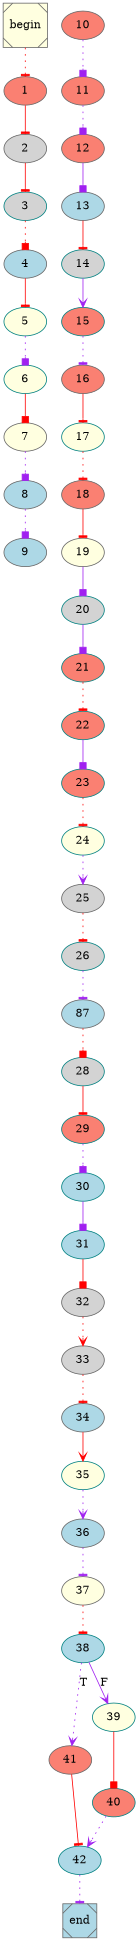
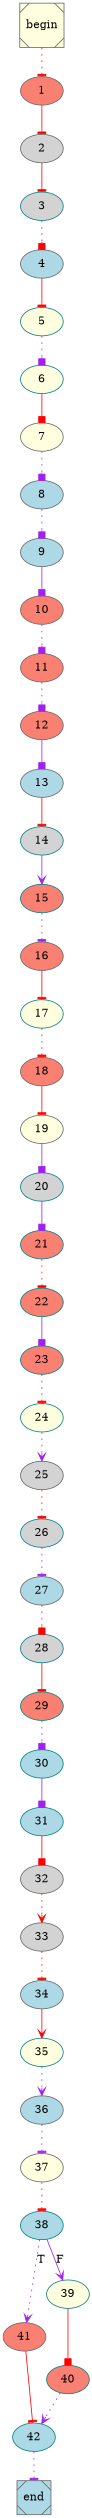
  digraph {
    node [color=gray40 fillcolor=salmon style=filled]
    edge [arrowhead=tee color=red style=dotted]
    begin [fillcolor=lightyellow shape=Msquare]
    1
    2 [fillcolor=lightgrey]
    end [fillcolor=lightblue shape=Msquare]
    3 [color=teal fillcolor=lightgrey]
    4 [fillcolor=lightblue]
    5 [color=teal fillcolor=lightyellow]
    6 [color=teal fillcolor=lightyellow]
    7 [fillcolor=lightyellow]
    8 [fillcolor=lightblue]
    9 [fillcolor=lightblue]
    10
    11
    12
    13 [fillcolor=lightblue]
    14 [color=teal fillcolor=lightgrey]
    15 [color=teal]
    16
    17 [color=teal fillcolor=lightyellow]
    18
    19 [fillcolor=lightyellow]
    20 [color=teal fillcolor=lightgrey]
    21 [color=teal]
    22 [color=teal]
    23 [color=teal]
    24 [color=teal fillcolor=lightyellow]
    25 [fillcolor=lightgrey]
    26 [color=teal fillcolor=lightgrey]
-   27 [fillcolor=lightblue label=87]
+   27 [fillcolor=lightblue]
    28 [color=teal fillcolor=lightgrey]
    29 [color=teal]
    30 [color=teal fillcolor=lightblue]
    31 [color=teal fillcolor=lightblue]
    32 [fillcolor=lightgrey]
    33 [fillcolor=lightgrey]
    34 [fillcolor=lightblue]
    35 [color=teal fillcolor=lightyellow]
    36 [fillcolor=lightblue]
    37 [fillcolor=lightyellow]
    38 [color=teal fillcolor=lightblue]
    41
    39 [color=teal fillcolor=lightyellow]
    42 [color=teal fillcolor=lightblue]
    40 [color=teal]
    begin -> 1
    1 -> 2 [style=solid]
    2 -> 3 [style=solid]
    3 -> 4 [arrowhead=box]
    4 -> 5 [style=solid]
    5 -> 6 [arrowhead=box color=purple]
    6 -> 7 [arrowhead=box style=solid]
    7 -> 8 [arrowhead=box color=purple]
    8 -> 9 [arrowhead=box color=purple]
+   9 -> 10 [arrowhead=box color=purple style=solid]
    10 -> 11 [arrowhead=box color=purple]
    11 -> 12 [arrowhead=box color=purple]
    12 -> 13 [arrowhead=box color=purple style=solid]
    13 -> 14 [style=solid]
    14 -> 15 [arrowhead=vee color=purple style=solid]
    15 -> 16 [color=purple]
    16 -> 17 [style=solid]
    17 -> 18
    18 -> 19 [style=solid]
    19 -> 20 [arrowhead=box color=purple style=solid]
    20 -> 21 [arrowhead=box color=purple style=solid]
    21 -> 22
    22 -> 23 [arrowhead=box color=purple style=solid]
    23 -> 24
    24 -> 25 [arrowhead=vee color=purple]
    25 -> 26
    26 -> 27 [color=purple]
    27 -> 28 [arrowhead=box]
    28 -> 29 [style=solid]
    29 -> 30 [arrowhead=box color=purple]
    30 -> 31 [arrowhead=box color=purple style=solid]
    31 -> 32 [arrowhead=box style=solid]
    32 -> 33 [arrowhead=vee]
    33 -> 34
    34 -> 35 [arrowhead=vee style=solid]
    35 -> 36 [arrowhead=vee color=purple]
    36 -> 37 [color=purple]
    37 -> 38
    38 -> 41 [arrowhead=vee color=purple label=T]
    38 -> 39 [arrowhead=vee color=purple label=F style=solid]
    41 -> 42 [style=solid]
    39 -> 40 [arrowhead=box style=solid]
    42 -> end [color=purple]
    40 -> 42 [arrowhead=vee color=purple]
  }
